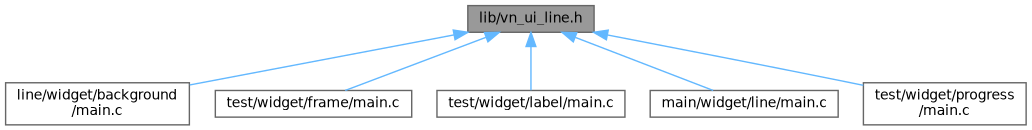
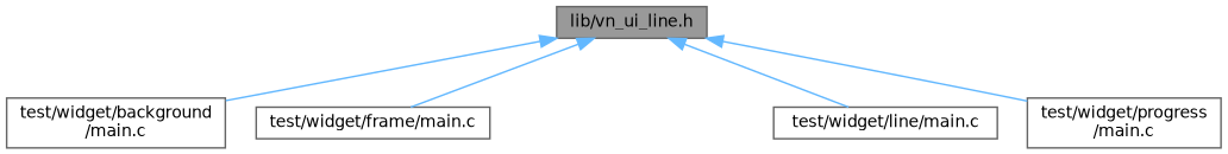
  digraph {
    node [color=grey40 fillcolor=white fontname=Helvetica fontsize=10 shape=box style=filled]
    edge [color=steelblue1 dir=back fontname=Helvetica fontsize=10 labelfontname=Helvetica labelfontsize=10 style=solid]
    n1 [color=gray40 fillcolor=grey60 fontcolor=black height=0.2 label="lib/vn_ui_line.h" width=0.4]
-   n2 [height=0.2 label="line/widget/background\l/main.c" width=0.4]
+   n2 [height=0.2 label="test/widget/background\l/main.c" width=0.4]
    n3 [height=0.2 label="test/widget/frame/main.c" width=0.4]
-   n4 [height=0.2 label="test/widget/label/main.c" width=0.4]
-   n5 [height=0.2 label="main/widget/line/main.c" width=0.4]
+   n5 [height=0.2 label="test/widget/line/main.c" width=0.4]
    n6 [height=0.2 label="test/widget/progress\l/main.c" width=0.4]
    n1 -> n2
    n1 -> n3
-   n1 -> n4
    n1 -> n5
    n1 -> n6
  }
